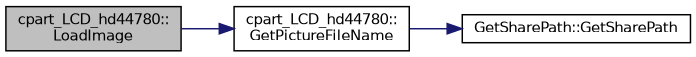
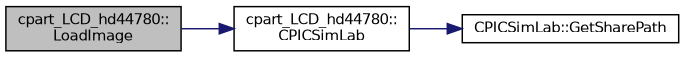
  digraph {
    rankdir=LR
    node [color=black fillcolor=white fontname=Helvetica fontsize=10 shape=record style=filled]
    edge [color=midnightblue fontname=Helvetica fontsize=10 labelfontname=Helvetica labelfontsize=10 style=solid]
    n1 [fillcolor=grey75 fontcolor=black height=0.2 label="cpart_LCD_hd44780::\lLoadImage" width=0.4]
-   n2 [height=0.2 label="cpart_LCD_hd44780::\lGetPictureFileName" width=0.4]
-   n3 [height=0.2 label="GetSharePath::GetSharePath" width=0.4]
+   n2 [height=0.2 label="cpart_LCD_hd44780::\lCPICSimLab" width=0.4]
+   n3 [height=0.2 label="CPICSimLab::GetSharePath" width=0.4]
    n1 -> n2
    n2 -> n3
  }
